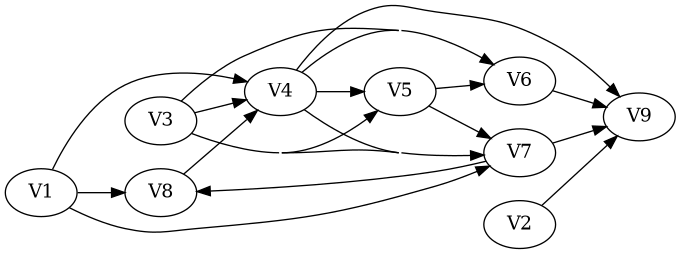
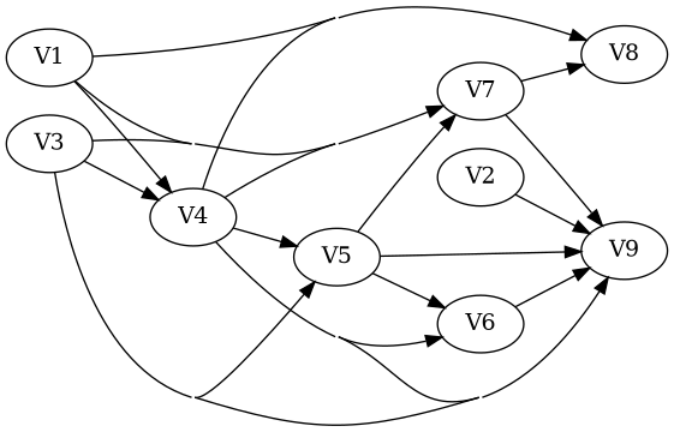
  strict digraph {
    concentrate=True
    rankdir=LR
    V1
    V8
    V4
    V7
    V3
    V5
    V9
    V6
    V2
    V1 -> V8
    V1 -> V4
    V1 -> V7
-   V8 -> V4
+   V4 -> V8
    V4 -> V7
    V4 -> V5
    V4 -> V9
    V4 -> V6
    V7 -> V8
    V7 -> V9
    V3 -> V4
    V3 -> V7
    V3 -> V5
-   V3 -> V6
+   V3 -> V9
    V5 -> V7
+   V5 -> V9
    V5 -> V6
    V6 -> V9
    V2 -> V9
  }
